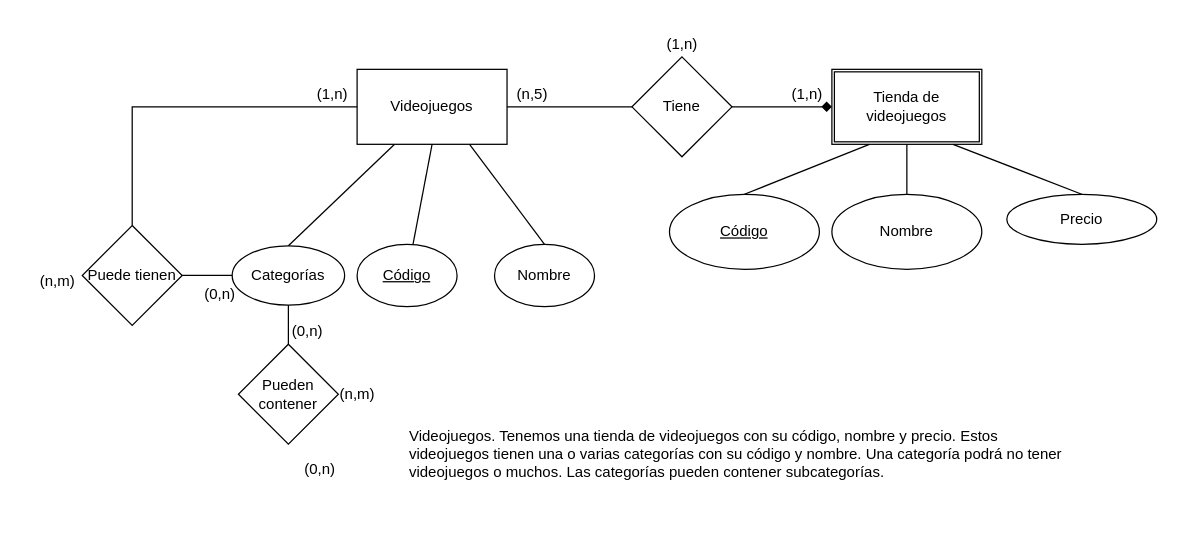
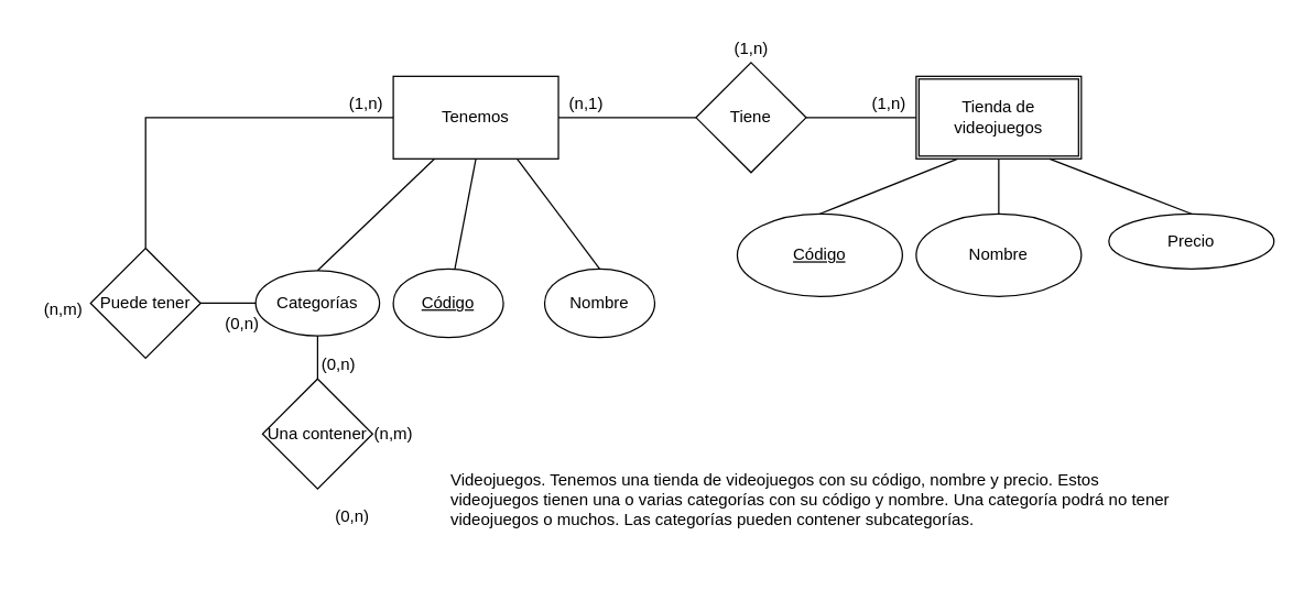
  <mxCell id="0" />
  <mxCell id="1" parent="0" />
  <mxCell id="2" value="Videojuegos. Tenemos una tienda de videojuegos con su código, nombre y precio. Estos&#10;videojuegos tienen una o varias categorías con su código y nombre. Una categoría podrá no tener&#10;videojuegos o muchos. Las categorías pueden contener subcategorías." style="text;whiteSpace=wrap;html=1;" vertex="1" parent="1"><mxGeometry x="325" y="335" width="560" height="80" as="geometry" /></mxCell>
  <mxCell id="3" value="Tienda de videojuegos" style="shape=ext;double=1;rounded=0;whiteSpace=wrap;html=1;" vertex="1" parent="1"><mxGeometry x="665" y="55" width="120" height="60" as="geometry" /></mxCell>
  <mxCell id="4" value="&lt;u&gt;Código&lt;/u&gt;" style="ellipse;whiteSpace=wrap;html=1;" vertex="1" parent="1"><mxGeometry x="535" y="155" width="120" height="60" as="geometry" /></mxCell>
  <mxCell id="5" value="Nombre" style="ellipse;whiteSpace=wrap;html=1;" vertex="1" parent="1"><mxGeometry x="665" y="155" width="120" height="60" as="geometry" /></mxCell>
  <mxCell id="6" value="Precio" style="ellipse;whiteSpace=wrap;html=1;" vertex="1" parent="1"><mxGeometry x="805" y="155" width="120" height="40" as="geometry" /></mxCell>
  <mxCell id="7" value="" style="endArrow=none;html=1;rounded=0;entryX=0.25;entryY=1;entryDx=0;entryDy=0;exitX=0.5;exitY=0;exitDx=0;exitDy=0;" edge="1" parent="1" source="4" target="3"><mxGeometry width="50" height="50" relative="1" as="geometry"><mxPoint x="715" y="245" as="sourcePoint" /><mxPoint x="765" y="195" as="targetPoint" /></mxGeometry></mxCell>
  <mxCell id="8" value="" style="endArrow=none;html=1;rounded=0;entryX=0.5;entryY=1;entryDx=0;entryDy=0;exitX=0.5;exitY=0;exitDx=0;exitDy=0;" edge="1" parent="1" source="5" target="3"><mxGeometry width="50" height="50" relative="1" as="geometry"><mxPoint x="715" y="245" as="sourcePoint" /><mxPoint x="765" y="195" as="targetPoint" /></mxGeometry></mxCell>
  <mxCell id="9" value="" style="endArrow=none;html=1;rounded=0;entryX=0.808;entryY=1;entryDx=0;entryDy=0;entryPerimeter=0;exitX=0.5;exitY=0;exitDx=0;exitDy=0;" edge="1" parent="1" source="6" target="3"><mxGeometry width="50" height="50" relative="1" as="geometry"><mxPoint x="715" y="245" as="sourcePoint" /><mxPoint x="765" y="195" as="targetPoint" /></mxGeometry></mxCell>
- <mxCell id="10" value="Videojuegos" style="rounded=0;whiteSpace=wrap;html=1;" vertex="1" parent="1"><mxGeometry x="285" y="55" width="120" height="60" as="geometry" /></mxCell>
+ <mxCell id="10" value="Tenemos" style="rounded=0;whiteSpace=wrap;html=1;" vertex="1" parent="1"><mxGeometry x="285" y="55" width="120" height="60" as="geometry" /></mxCell>
  <mxCell id="11" value="Categorías" style="ellipse;whiteSpace=wrap;html=1;" vertex="1" parent="1"><mxGeometry x="185" y="196.25" width="90" height="47.5" as="geometry" /></mxCell>
  <mxCell id="12" value="&lt;u&gt;Código&lt;/u&gt;" style="ellipse;whiteSpace=wrap;html=1;" vertex="1" parent="1"><mxGeometry x="285" y="195" width="80" height="50" as="geometry" /></mxCell>
  <mxCell id="13" value="Tiene" style="rhombus;whiteSpace=wrap;html=1;" vertex="1" parent="1"><mxGeometry x="505" y="45" width="80" height="80" as="geometry" /></mxCell>
- <mxCell id="14" value="" style="endArrow=diamond;html=1;rounded=0;entryX=0;entryY=0.5;entryDx=0;entryDy=0;exitX=1;exitY=0.5;exitDx=0;exitDy=0;" edge="1" parent="1" source="13" target="3"><mxGeometry width="50" height="50" relative="1" as="geometry"><mxPoint x="545" y="235" as="sourcePoint" /><mxPoint x="595" y="185" as="targetPoint" /></mxGeometry></mxCell>
+ <mxCell id="14" value="" style="endArrow=none;html=1;rounded=0;entryX=0;entryY=0.5;entryDx=0;entryDy=0;exitX=1;exitY=0.5;exitDx=0;exitDy=0;" edge="1" parent="1" source="13" target="3"><mxGeometry width="50" height="50" relative="1" as="geometry"><mxPoint x="545" y="235" as="sourcePoint" /><mxPoint x="595" y="185" as="targetPoint" /></mxGeometry></mxCell>
  <mxCell id="15" value="" style="endArrow=none;html=1;rounded=0;entryX=0;entryY=0.5;entryDx=0;entryDy=0;" edge="1" parent="1" source="10" target="13"><mxGeometry width="50" height="50" relative="1" as="geometry"><mxPoint x="545" y="235" as="sourcePoint" /><mxPoint x="595" y="185" as="targetPoint" /></mxGeometry></mxCell>
  <mxCell id="16" value="Nombre" style="ellipse;whiteSpace=wrap;html=1;" vertex="1" parent="1"><mxGeometry x="395" y="195" width="80" height="50" as="geometry" /></mxCell>
  <mxCell id="17" value="" style="endArrow=none;html=1;rounded=0;entryX=0.25;entryY=1;entryDx=0;entryDy=0;exitX=0.5;exitY=0;exitDx=0;exitDy=0;" edge="1" parent="1" source="11" target="10"><mxGeometry width="50" height="50" relative="1" as="geometry"><mxPoint x="545" y="235" as="sourcePoint" /><mxPoint x="595" y="185" as="targetPoint" /></mxGeometry></mxCell>
  <mxCell id="18" value="" style="endArrow=none;html=1;rounded=0;entryX=0.5;entryY=1;entryDx=0;entryDy=0;" edge="1" parent="1" source="12" target="10"><mxGeometry width="50" height="50" relative="1" as="geometry"><mxPoint x="545" y="235" as="sourcePoint" /><mxPoint x="595" y="185" as="targetPoint" /></mxGeometry></mxCell>
  <mxCell id="19" value="" style="endArrow=none;html=1;rounded=0;entryX=0.75;entryY=1;entryDx=0;entryDy=0;exitX=0.5;exitY=0;exitDx=0;exitDy=0;" edge="1" parent="1" source="16" target="10"><mxGeometry width="50" height="50" relative="1" as="geometry"><mxPoint x="545" y="235" as="sourcePoint" /><mxPoint x="595" y="185" as="targetPoint" /></mxGeometry></mxCell>
- <mxCell id="20" value="Pueden contener" style="rhombus;whiteSpace=wrap;html=1;" vertex="1" parent="1"><mxGeometry x="190" y="275" width="80" height="80" as="geometry" /></mxCell>
+ <mxCell id="20" value="Una contener" style="rhombus;whiteSpace=wrap;html=1;" vertex="1" parent="1"><mxGeometry x="190" y="275" width="80" height="80" as="geometry" /></mxCell>
  <mxCell id="21" value="" style="endArrow=none;html=1;rounded=0;exitX=0.5;exitY=0;exitDx=0;exitDy=0;" edge="1" parent="1" source="20" target="11"><mxGeometry width="50" height="50" relative="1" as="geometry"><mxPoint x="545" y="225" as="sourcePoint" /><mxPoint x="595" y="175" as="targetPoint" /></mxGeometry></mxCell>
- <mxCell id="22" value="Puede tienen" style="rhombus;whiteSpace=wrap;html=1;" vertex="1" parent="1"><mxGeometry x="65" y="180" width="80" height="80" as="geometry" /></mxCell>
+ <mxCell id="22" value="Puede tener" style="rhombus;whiteSpace=wrap;html=1;" vertex="1" parent="1"><mxGeometry x="65" y="180" width="80" height="80" as="geometry" /></mxCell>
  <mxCell id="23" value="" style="endArrow=none;html=1;rounded=0;exitX=1;exitY=0.5;exitDx=0;exitDy=0;" edge="1" parent="1" source="22"><mxGeometry width="50" height="50" relative="1" as="geometry"><mxPoint x="545" y="315" as="sourcePoint" /><mxPoint x="185" y="220" as="targetPoint" /></mxGeometry></mxCell>
  <mxCell id="24" value="" style="endArrow=none;html=1;rounded=0;entryX=0;entryY=0.5;entryDx=0;entryDy=0;exitX=0.5;exitY=0;exitDx=0;exitDy=0;" edge="1" parent="1" source="22" target="10"><mxGeometry width="50" height="50" relative="1" as="geometry"><mxPoint x="545" y="315" as="sourcePoint" /><mxPoint x="595" y="265" as="targetPoint" /><Array as="points"><mxPoint x="105" y="85" /></Array></mxGeometry></mxCell>
  <mxCell id="25" value="(1,n)" style="text;html=1;align=center;verticalAlign=middle;resizable=0;points=[];autosize=1;strokeColor=none;fillColor=none;" vertex="1" parent="1"><mxGeometry x="620" y="60" width="50" height="30" as="geometry" /></mxCell>
- <mxCell id="26" value="(n,5)" style="text;html=1;align=center;verticalAlign=middle;resizable=0;points=[];autosize=1;strokeColor=none;fillColor=none;" vertex="1" parent="1"><mxGeometry x="400" y="60" width="50" height="30" as="geometry" /></mxCell>
+ <mxCell id="26" value="(n,1)" style="text;html=1;align=center;verticalAlign=middle;resizable=0;points=[];autosize=1;strokeColor=none;fillColor=none;" vertex="1" parent="1"><mxGeometry x="400" y="60" width="50" height="30" as="geometry" /></mxCell>
  <mxCell id="27" value="(1,n)" style="text;html=1;align=center;verticalAlign=middle;resizable=0;points=[];autosize=1;strokeColor=none;fillColor=none;" vertex="1" parent="1"><mxGeometry x="520" y="20" width="50" height="30" as="geometry" /></mxCell>
  <mxCell id="28" value="(1,n)" style="text;html=1;align=center;verticalAlign=middle;resizable=0;points=[];autosize=1;strokeColor=none;fillColor=none;" vertex="1" parent="1"><mxGeometry x="240" y="60" width="50" height="30" as="geometry" /></mxCell>
  <mxCell id="29" value="(0,n)" style="text;html=1;align=center;verticalAlign=middle;resizable=0;points=[];autosize=1;strokeColor=none;fillColor=none;" vertex="1" parent="1"><mxGeometry x="150" y="220" width="50" height="30" as="geometry" /></mxCell>
  <mxCell id="30" value="(n,m)" style="text;html=1;align=center;verticalAlign=middle;resizable=0;points=[];autosize=1;strokeColor=none;fillColor=none;" vertex="1" parent="1"><mxGeometry x="20" y="210" width="50" height="30" as="geometry" /></mxCell>
  <mxCell id="31" value="(0,n)" style="text;html=1;align=center;verticalAlign=middle;resizable=0;points=[];autosize=1;strokeColor=none;fillColor=none;" vertex="1" parent="1"><mxGeometry x="220" y="250" width="50" height="30" as="geometry" /></mxCell>
  <mxCell id="32" value="(0,n)" style="text;html=1;align=center;verticalAlign=middle;resizable=0;points=[];autosize=1;strokeColor=none;fillColor=none;" vertex="1" parent="1"><mxGeometry x="230" y="360" width="50" height="30" as="geometry" /></mxCell>
  <mxCell id="33" value="(n,m)" style="text;html=1;align=center;verticalAlign=middle;resizable=0;points=[];autosize=1;strokeColor=none;fillColor=none;" vertex="1" parent="1"><mxGeometry x="260" y="300" width="50" height="30" as="geometry" /></mxCell>
